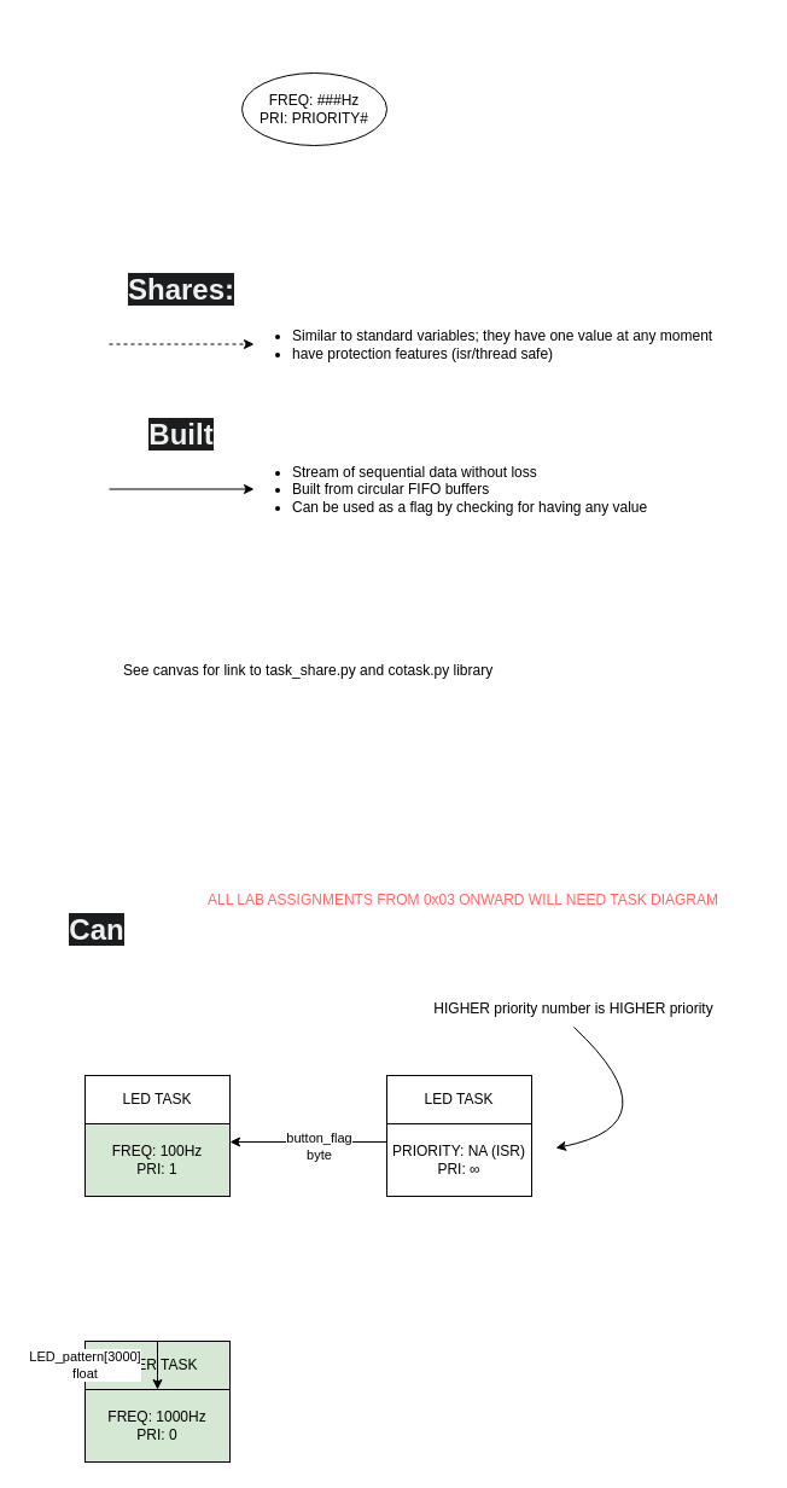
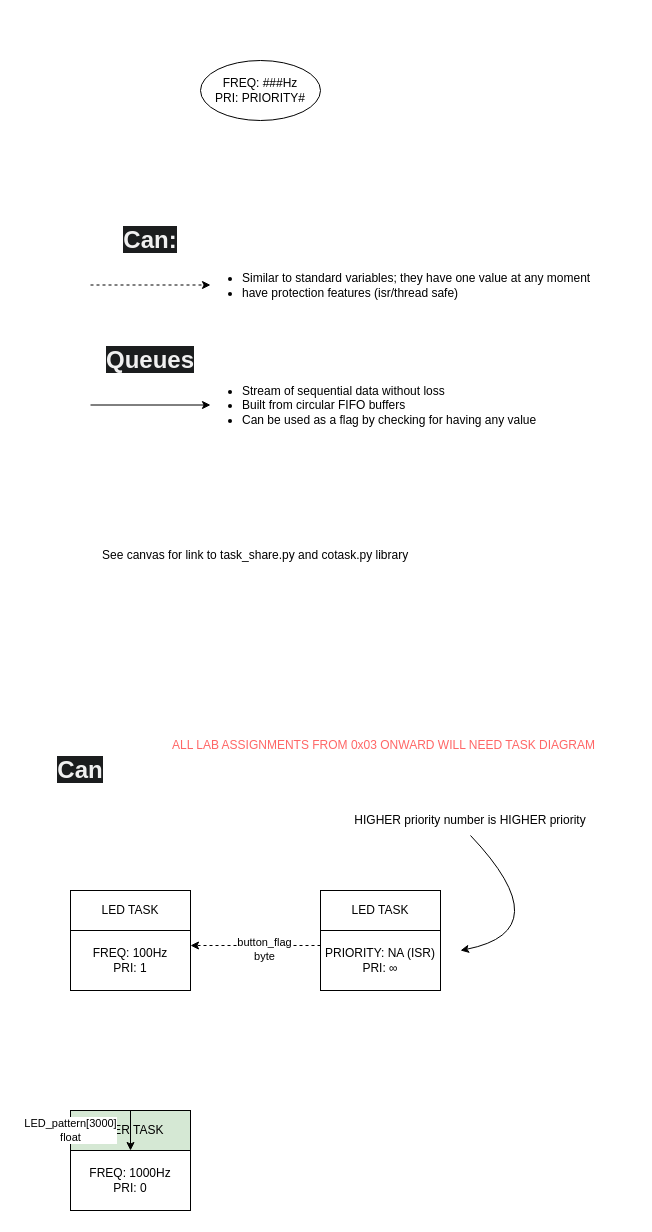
  <mxCell id="0" />
  <mxCell id="1" parent="0" />
  <mxCell id="2" value="" style="endArrow=classic;dashed=1;html=1;rounded=0;endFill=1;" edge="1" parent="1"><mxGeometry width="50" height="50" relative="1" as="geometry"><mxPoint x="90" y="284.5" as="sourcePoint" /><mxPoint x="210" y="284.5" as="targetPoint" /></mxGeometry></mxCell>
  <mxCell id="3" value="&lt;ul&gt;&lt;li&gt;&lt;span style=&quot;background-color: initial;&quot;&gt;Similar to standard variables; they have one value at any moment&lt;/span&gt;&lt;/li&gt;&lt;li&gt;have protection features (isr/thread safe)&lt;/li&gt;&lt;/ul&gt;" style="text;html=1;strokeColor=none;fillColor=none;align=left;verticalAlign=middle;whiteSpace=wrap;rounded=0;" vertex="1" parent="1"><mxGeometry x="200" y="250" width="430" height="70" as="geometry" /></mxCell>
- <mxCell id="4" value="&lt;span style=&quot;color: rgb(240, 240, 240); font-family: Helvetica; font-size: 24px; font-style: normal; font-variant-ligatures: normal; font-variant-caps: normal; letter-spacing: normal; orphans: 2; text-indent: 0px; text-transform: none; widows: 2; word-spacing: 0px; -webkit-text-stroke-width: 0px; background-color: rgb(27, 29, 30); text-decoration-thickness: initial; text-decoration-style: initial; text-decoration-color: initial; float: none; display: inline !important;&quot;&gt;Shares:&lt;/span&gt;" style="text;whiteSpace=wrap;html=1;align=center;fontStyle=1;verticalAlign=middle;fontSize=24;" vertex="1" parent="1"><mxGeometry x="90" y="220" width="120" height="40" as="geometry" /></mxCell>
+ <mxCell id="4" value="&lt;span style=&quot;color: rgb(240, 240, 240); font-family: Helvetica; font-size: 24px; font-style: normal; font-variant-ligatures: normal; font-variant-caps: normal; letter-spacing: normal; orphans: 2; text-indent: 0px; text-transform: none; widows: 2; word-spacing: 0px; -webkit-text-stroke-width: 0px; background-color: rgb(27, 29, 30); text-decoration-thickness: initial; text-decoration-style: initial; text-decoration-color: initial; float: none; display: inline !important;&quot;&gt;Can:&lt;/span&gt;" style="text;whiteSpace=wrap;html=1;align=center;fontStyle=1;verticalAlign=middle;fontSize=24;" vertex="1" parent="1"><mxGeometry x="90" y="220" width="120" height="40" as="geometry" /></mxCell>
  <mxCell id="5" value="" style="endArrow=classic;html=1;rounded=0;endFill=1;" edge="1" parent="1"><mxGeometry width="50" height="50" relative="1" as="geometry"><mxPoint x="90" y="404.5" as="sourcePoint" /><mxPoint x="210" y="404.5" as="targetPoint" /></mxGeometry></mxCell>
  <mxCell id="6" value="&lt;ul&gt;&lt;li&gt;&lt;span style=&quot;background-color: initial;&quot;&gt;Stream of sequential data without loss&lt;/span&gt;&lt;/li&gt;&lt;li&gt;&lt;span style=&quot;background-color: initial;&quot;&gt;Built from circular FIFO buffers&lt;/span&gt;&lt;br&gt;&lt;/li&gt;&lt;li&gt;&lt;span style=&quot;background-color: initial;&quot;&gt;Can be used as a flag by checking for having any value&lt;/span&gt;&lt;/li&gt;&lt;/ul&gt;" style="text;html=1;strokeColor=none;fillColor=none;align=left;verticalAlign=middle;whiteSpace=wrap;rounded=0;" vertex="1" parent="1"><mxGeometry x="200" y="370" width="430" height="70" as="geometry" /></mxCell>
- <mxCell id="7" value="&lt;span style=&quot;color: rgb(240, 240, 240); font-family: Helvetica; font-size: 24px; font-style: normal; font-variant-ligatures: normal; font-variant-caps: normal; letter-spacing: normal; orphans: 2; text-indent: 0px; text-transform: none; widows: 2; word-spacing: 0px; -webkit-text-stroke-width: 0px; background-color: rgb(27, 29, 30); text-decoration-thickness: initial; text-decoration-style: initial; text-decoration-color: initial; float: none; display: inline !important;&quot;&gt;Built&lt;/span&gt;" style="text;whiteSpace=wrap;html=1;align=center;fontStyle=1;verticalAlign=middle;fontSize=24;" vertex="1" parent="1"><mxGeometry x="90" y="340" width="120" height="40" as="geometry" /></mxCell>
+ <mxCell id="7" value="&lt;span style=&quot;color: rgb(240, 240, 240); font-family: Helvetica; font-size: 24px; font-style: normal; font-variant-ligatures: normal; font-variant-caps: normal; letter-spacing: normal; orphans: 2; text-indent: 0px; text-transform: none; widows: 2; word-spacing: 0px; -webkit-text-stroke-width: 0px; background-color: rgb(27, 29, 30); text-decoration-thickness: initial; text-decoration-style: initial; text-decoration-color: initial; float: none; display: inline !important;&quot;&gt;Queues&lt;/span&gt;" style="text;whiteSpace=wrap;html=1;align=center;fontStyle=1;verticalAlign=middle;fontSize=24;" vertex="1" parent="1"><mxGeometry x="90" y="340" width="120" height="40" as="geometry" /></mxCell>
  <mxCell id="8" value="&lt;div&gt;See canvas for link to task_share.py and cotask.py library&lt;/div&gt;" style="text;html=1;strokeColor=none;fillColor=none;align=left;verticalAlign=middle;whiteSpace=wrap;rounded=0;" vertex="1" parent="1"><mxGeometry x="100" y="520" width="430" height="70" as="geometry" /></mxCell>
  <mxCell id="9" value="" style="group" vertex="1" connectable="0" parent="1"><mxGeometry x="200" y="20" width="120" height="100" as="geometry" /></mxCell>
  <mxCell id="10" value="FREQ: ###Hz &lt;br&gt;PRI: PRIORITY#" style="ellipse;whiteSpace=wrap;html=1;" vertex="1" parent="9"><mxGeometry y="40" width="120" height="60" as="geometry" /></mxCell>
  <mxCell id="11" value="&lt;span style=&quot;color: rgb(240, 240, 240); font-family: Helvetica; font-size: 24px; font-style: normal; font-variant-ligatures: normal; font-variant-caps: normal; letter-spacing: normal; orphans: 2; text-indent: 0px; text-transform: none; widows: 2; word-spacing: 0px; -webkit-text-stroke-width: 0px; background-color: rgb(27, 29, 30); text-decoration-thickness: initial; text-decoration-style: initial; text-decoration-color: initial; float: none; display: inline !important;&quot;&gt;Can&lt;/span&gt;" style="text;whiteSpace=wrap;html=1;align=center;fontStyle=1;verticalAlign=middle;fontSize=24;" vertex="1" parent="1"><mxGeometry x="20" y="750" width="120" height="40" as="geometry" /></mxCell>
  <mxCell id="12" value="" style="group" vertex="1" connectable="0" parent="1"><mxGeometry x="70" y="890" width="120" height="100" as="geometry" /></mxCell>
- <mxCell id="13" value="FREQ: 100Hz &lt;br&gt;PRI: 1" style="rounded=0;whiteSpace=wrap;html=1;fillColor=#d5e8d4;" vertex="1" parent="12"><mxGeometry y="40" width="120" height="60" as="geometry" /></mxCell>
+ <mxCell id="13" value="FREQ: 100Hz &lt;br&gt;PRI: 1" style="rounded=0;whiteSpace=wrap;html=1;" vertex="1" parent="12"><mxGeometry y="40" width="120" height="60" as="geometry" /></mxCell>
  <mxCell id="14" value="LED TASK" style="rounded=0;whiteSpace=wrap;html=1;" vertex="1" parent="12"><mxGeometry width="120" height="40" as="geometry" /></mxCell>
  <mxCell id="15" value="" style="group" vertex="1" connectable="0" parent="1"><mxGeometry x="320" y="890" width="120" height="100" as="geometry" /></mxCell>
  <mxCell id="16" value="PRIORITY: NA (ISR)&lt;br&gt;PRI: ∞" style="rounded=0;whiteSpace=wrap;html=1;" vertex="1" parent="15"><mxGeometry y="40" width="120" height="60" as="geometry" /></mxCell>
  <mxCell id="17" value="LED TASK" style="rounded=0;whiteSpace=wrap;html=1;" vertex="1" parent="15"><mxGeometry width="120" height="40" as="geometry" /></mxCell>
- <mxCell id="18" value="HIGHER priority number is HIGHER priority" style="text;html=1;strokeColor=none;fillColor=none;align=center;verticalAlign=middle;whiteSpace=wrap;rounded=0;" vertex="1" parent="1"><mxGeometry x="320" y="820" width="310" height="30" as="geometry" /></mxCell>
+ <mxCell id="18" value="HIGHER priority number is HIGHER priority" style="text;html=1;strokeColor=none;fillColor=none;align=center;verticalAlign=middle;whiteSpace=wrap;rounded=0;" vertex="1" parent="1"><mxGeometry x="315" y="805" width="310" height="30" as="geometry" /></mxCell>
  <mxCell id="19" value="" style="curved=1;endArrow=classic;html=1;rounded=0;exitX=0.5;exitY=1;exitDx=0;exitDy=0;" edge="1" parent="1" source="18"><mxGeometry width="50" height="50" relative="1" as="geometry"><mxPoint x="260" y="990" as="sourcePoint" /><mxPoint x="460" y="950" as="targetPoint" /><Array as="points"><mxPoint x="560" y="930" /></Array></mxGeometry></mxCell>
  <mxCell id="20" value="" style="group" vertex="1" connectable="0" parent="1"><mxGeometry x="70" y="1110" width="120" height="100" as="geometry" /></mxCell>
- <mxCell id="21" value="FREQ: 1000Hz &lt;br&gt;PRI: 0" style="rounded=0;whiteSpace=wrap;html=1;fillColor=#d5e8d4;" vertex="1" parent="20"><mxGeometry y="40" width="120" height="60" as="geometry" /></mxCell>
+ <mxCell id="21" value="FREQ: 1000Hz &lt;br&gt;PRI: 0" style="rounded=0;whiteSpace=wrap;html=1;" vertex="1" parent="20"><mxGeometry y="40" width="120" height="60" as="geometry" /></mxCell>
  <mxCell id="22" value="USER TASK" style="rounded=0;whiteSpace=wrap;html=1;fillColor=#d5e8d4;" vertex="1" parent="20"><mxGeometry width="120" height="40" as="geometry" /></mxCell>
- <mxCell id="23" value="" style="endArrow=classic;dashed=0;html=1;rounded=0;endFill=1;exitX=0;exitY=0.25;exitDx=0;exitDy=0;entryX=1;entryY=0.25;entryDx=0;entryDy=0;" edge="1" parent="1" source="16" target="13"><mxGeometry width="50" height="50" relative="1" as="geometry"><mxPoint x="180" y="850" as="sourcePoint" /><mxPoint x="300" y="850" as="targetPoint" /></mxGeometry></mxCell>
+ <mxCell id="23" value="" style="endArrow=classic;dashed=1;html=1;rounded=0;endFill=1;exitX=0;exitY=0.25;exitDx=0;exitDy=0;entryX=1;entryY=0.25;entryDx=0;entryDy=0;" edge="1" parent="1" source="16" target="13"><mxGeometry width="50" height="50" relative="1" as="geometry"><mxPoint x="180" y="850" as="sourcePoint" /><mxPoint x="300" y="850" as="targetPoint" /></mxGeometry></mxCell>
  <mxCell id="24" value="button_flag&lt;br&gt;byte" style="edgeLabel;html=1;align=center;verticalAlign=middle;resizable=0;points=[];" vertex="1" connectable="0" parent="23"><mxGeometry x="-0.123" y="3" relative="1" as="geometry"><mxPoint as="offset" /></mxGeometry></mxCell>
  <mxCell id="25" value="LED_pattern[3000]&lt;br&gt;float" style="endArrow=classic;html=1;rounded=0;endFill=1;exitX=0.5;exitY=0;exitDx=0;exitDy=0;" edge="1" parent="1" source="22" target="21"><mxGeometry y="-60" width="50" height="50" relative="1" as="geometry"><mxPoint x="300" y="1070" as="sourcePoint" /><mxPoint x="420" y="1070" as="targetPoint" /><mxPoint as="offset" /></mxGeometry></mxCell>
  <mxCell id="26" value="&lt;div&gt;ALL LAB ASSIGNMENTS FROM 0x03 ONWARD WILL NEED TASK DIAGRAM&lt;/div&gt;" style="text;html=1;strokeColor=none;fillColor=none;align=left;verticalAlign=middle;whiteSpace=wrap;rounded=0;fontColor=#FF6666;" vertex="1" parent="1"><mxGeometry x="170" y="710" width="430" height="70" as="geometry" /></mxCell>
